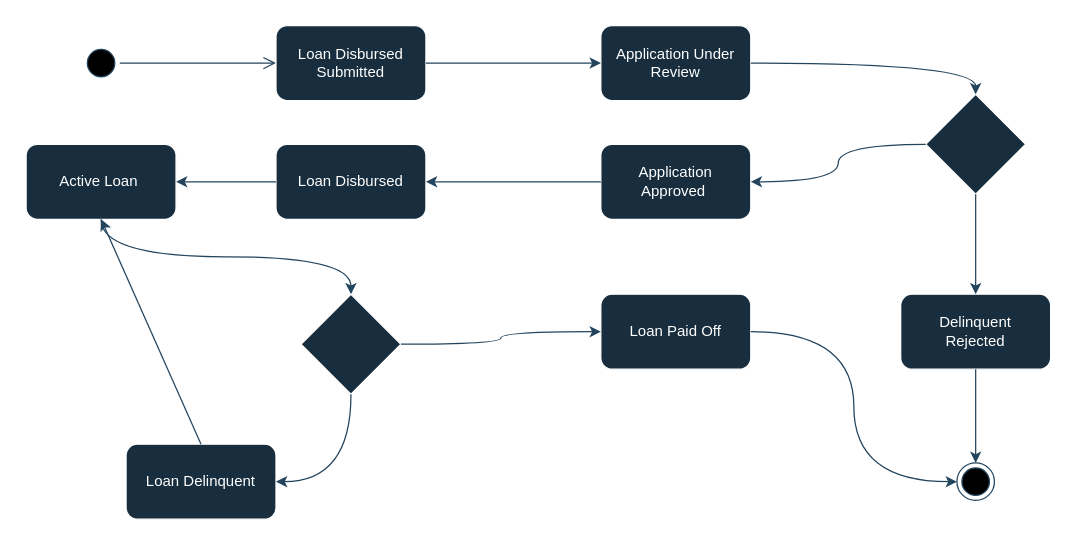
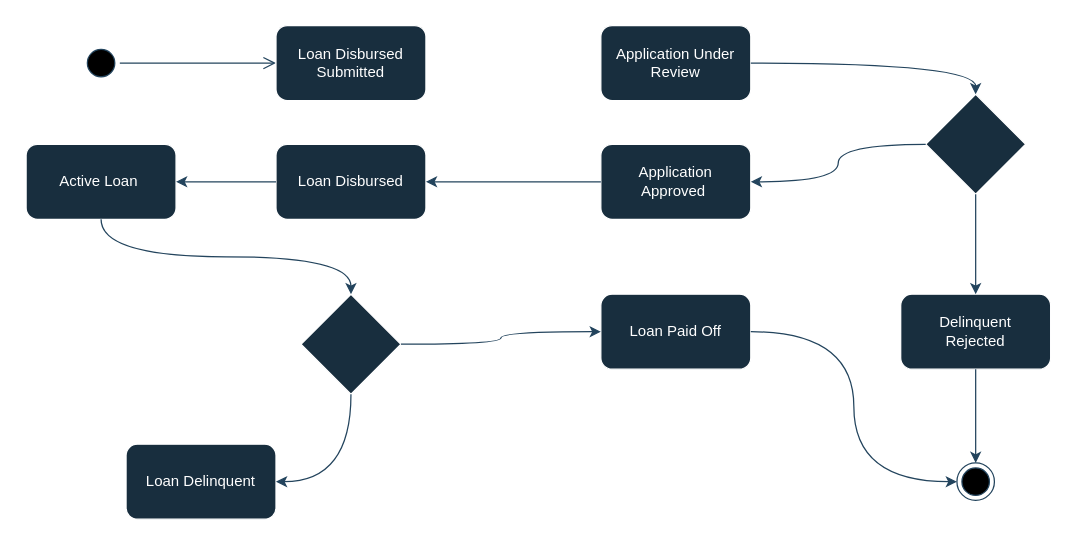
  <mxCell id="0" />
  <mxCell id="1" parent="0" />
  <mxCell id="2" value="" style="ellipse;html=1;shape=startState;fillColor=#000000;strokeColor=#23445D;fontColor=#FFFFFF;" vertex="1" parent="1"><mxGeometry x="65" y="35" width="30" height="30" as="geometry" /></mxCell>
  <mxCell id="3" value="" style="edgeStyle=orthogonalEdgeStyle;html=1;verticalAlign=bottom;endArrow=open;endSize=8;strokeColor=#23445D;rounded=0;entryX=0;entryY=0.5;entryDx=0;entryDy=0;fillColor=#007FFF;" edge="1" source="2" parent="1" target="4"><mxGeometry relative="1" as="geometry"><mxPoint x="115" y="145" as="targetPoint" /></mxGeometry></mxCell>
  <mxCell id="4" value="Loan Disbursed&lt;br/&gt;Submitted" style="rounded=1;whiteSpace=wrap;html=1;strokeColor=#FFFFFF;fontColor=#FFFFFF;fillColor=#182E3E;" vertex="1" parent="1"><mxGeometry x="220" y="20" width="120" height="60" as="geometry" /></mxCell>
  <mxCell id="5" value="Application&lt;br/&gt;Approved&amp;nbsp;" style="rounded=1;whiteSpace=wrap;html=1;strokeColor=#FFFFFF;fontColor=#FFFFFF;fillColor=#182E3E;" vertex="1" parent="1"><mxGeometry x="480" y="115" width="120" height="60" as="geometry" /></mxCell>
  <mxCell id="6" value="Application Under&lt;br/&gt;Review" style="rounded=1;whiteSpace=wrap;html=1;strokeColor=#FFFFFF;fontColor=#FFFFFF;fillColor=#182E3E;" vertex="1" parent="1"><mxGeometry x="480" y="20" width="120" height="60" as="geometry" /></mxCell>
  <mxCell id="7" value="" style="rhombus;whiteSpace=wrap;html=1;strokeColor=#FFFFFF;fontColor=#FFFFFF;fillColor=#182E3E;" vertex="1" parent="1"><mxGeometry x="740" y="75" width="80" height="80" as="geometry" /></mxCell>
  <mxCell id="8" value="Loan Disbursed" style="rounded=1;whiteSpace=wrap;html=1;strokeColor=#FFFFFF;fontColor=#FFFFFF;fillColor=#182E3E;" vertex="1" parent="1"><mxGeometry x="220" y="115" width="120" height="60" as="geometry" /></mxCell>
  <mxCell id="9" value="Active Loan&amp;nbsp;" style="rounded=1;whiteSpace=wrap;html=1;strokeColor=#FFFFFF;fontColor=#FFFFFF;fillColor=#182E3E;" vertex="1" parent="1"><mxGeometry x="20" y="115" width="120" height="60" as="geometry" /></mxCell>
  <mxCell id="10" value="Loan Paid Off" style="rounded=1;whiteSpace=wrap;html=1;strokeColor=#FFFFFF;fontColor=#FFFFFF;fillColor=#182E3E;" vertex="1" parent="1"><mxGeometry x="480" y="235" width="120" height="60" as="geometry" /></mxCell>
  <mxCell id="11" value="Delinquent&lt;br/&gt;Rejected" style="rounded=1;whiteSpace=wrap;html=1;strokeColor=#FFFFFF;fontColor=#FFFFFF;fillColor=#182E3E;" vertex="1" parent="1"><mxGeometry x="720" y="235" width="120" height="60" as="geometry" /></mxCell>
  <mxCell id="12" value="Loan Delinquent" style="rounded=1;whiteSpace=wrap;html=1;strokeColor=#FFFFFF;fontColor=#FFFFFF;fillColor=#182E3E;" vertex="1" parent="1"><mxGeometry x="100" y="355" width="120" height="60" as="geometry" /></mxCell>
  <mxCell id="13" value="" style="rhombus;whiteSpace=wrap;html=1;strokeColor=#FFFFFF;fontColor=#FFFFFF;fillColor=#182E3E;" vertex="1" parent="1"><mxGeometry x="240" y="235" width="80" height="80" as="geometry" /></mxCell>
  <mxCell id="14" value="" style="ellipse;html=1;shape=endState;fillColor=#000000;strokeColor=#23445D;fontColor=#FFFFFF;" vertex="1" parent="1"><mxGeometry x="765" y="370" width="30" height="30" as="geometry" /></mxCell>
- <mxCell id="15" value="" style="endArrow=classic;html=1;rounded=0;strokeColor=#23445D;exitX=1;exitY=0.5;exitDx=0;exitDy=0;entryX=0;entryY=0.5;entryDx=0;entryDy=0;" edge="1" parent="1" source="4" target="6"><mxGeometry width="50" height="50" relative="1" as="geometry"><mxPoint x="490" y="245" as="sourcePoint" /><mxPoint x="540" y="195" as="targetPoint" /></mxGeometry></mxCell>
  <mxCell id="16" value="" style="endArrow=classic;html=1;rounded=0;strokeColor=#23445D;exitX=1;exitY=0.5;exitDx=0;exitDy=0;entryX=0.5;entryY=0;entryDx=0;entryDy=0;edgeStyle=orthogonalEdgeStyle;curved=1;" edge="1" parent="1" source="6" target="7"><mxGeometry width="50" height="50" relative="1" as="geometry"><mxPoint x="625" y="49.5" as="sourcePoint" /><mxPoint x="765" y="49.5" as="targetPoint" /></mxGeometry></mxCell>
  <mxCell id="17" value="" style="endArrow=classic;html=1;rounded=0;strokeColor=#23445D;exitX=0;exitY=0.5;exitDx=0;exitDy=0;entryX=1;entryY=0.5;entryDx=0;entryDy=0;edgeStyle=orthogonalEdgeStyle;curved=1;" edge="1" parent="1" source="7" target="5"><mxGeometry width="50" height="50" relative="1" as="geometry"><mxPoint x="360" y="70" as="sourcePoint" /><mxPoint x="500" y="70" as="targetPoint" /></mxGeometry></mxCell>
  <mxCell id="18" value="" style="endArrow=classic;html=1;rounded=0;strokeColor=#23445D;exitX=0.5;exitY=1;exitDx=0;exitDy=0;entryX=0.5;entryY=0;entryDx=0;entryDy=0;" edge="1" parent="1" source="7" target="11"><mxGeometry width="50" height="50" relative="1" as="geometry"><mxPoint x="370" y="80" as="sourcePoint" /><mxPoint x="510" y="80" as="targetPoint" /></mxGeometry></mxCell>
  <mxCell id="19" value="" style="endArrow=classic;html=1;rounded=0;strokeColor=#23445D;exitX=0;exitY=0.5;exitDx=0;exitDy=0;entryX=1;entryY=0.5;entryDx=0;entryDy=0;" edge="1" parent="1" source="5" target="8"><mxGeometry width="50" height="50" relative="1" as="geometry"><mxPoint x="380" y="90" as="sourcePoint" /><mxPoint x="520" y="90" as="targetPoint" /></mxGeometry></mxCell>
  <mxCell id="20" value="" style="endArrow=classic;html=1;rounded=0;strokeColor=#23445D;exitX=0;exitY=0.5;exitDx=0;exitDy=0;entryX=1;entryY=0.5;entryDx=0;entryDy=0;" edge="1" parent="1" source="8" target="9"><mxGeometry width="50" height="50" relative="1" as="geometry"><mxPoint x="390" y="100" as="sourcePoint" /><mxPoint x="530" y="100" as="targetPoint" /></mxGeometry></mxCell>
- <mxCell id="21" value="" style="endArrow=classic;html=1;rounded=0;strokeColor=#23445D;exitX=0.5;exitY=0;exitDx=0;exitDy=0;entryX=0.5;entryY=1;entryDx=0;entryDy=0;" edge="1" parent="1" source="12" target="9"><mxGeometry width="50" height="50" relative="1" as="geometry"><mxPoint x="540" y="110" as="sourcePoint" /><mxPoint x="400" y="110" as="targetPoint" /></mxGeometry></mxCell>
  <mxCell id="22" value="" style="endArrow=classic;html=1;rounded=0;strokeColor=#23445D;exitX=0.5;exitY=1;exitDx=0;exitDy=0;entryX=0.5;entryY=0;entryDx=0;entryDy=0;edgeStyle=orthogonalEdgeStyle;curved=1;" edge="1" parent="1" source="9" target="13"><mxGeometry width="50" height="50" relative="1" as="geometry"><mxPoint x="410" y="120" as="sourcePoint" /><mxPoint x="550" y="120" as="targetPoint" /></mxGeometry></mxCell>
  <mxCell id="23" value="" style="endArrow=classic;html=1;rounded=0;strokeColor=#23445D;exitX=1;exitY=0.5;exitDx=0;exitDy=0;entryX=0;entryY=0.5;entryDx=0;entryDy=0;edgeStyle=orthogonalEdgeStyle;curved=1;" edge="1" parent="1" source="13" target="10"><mxGeometry width="50" height="50" relative="1" as="geometry"><mxPoint x="400" y="400" as="sourcePoint" /><mxPoint x="400" y="220" as="targetPoint" /></mxGeometry></mxCell>
  <mxCell id="24" value="" style="endArrow=classic;html=1;rounded=0;strokeColor=#23445D;exitX=1;exitY=0.5;exitDx=0;exitDy=0;entryX=0;entryY=0.5;entryDx=0;entryDy=0;edgeStyle=orthogonalEdgeStyle;curved=1;" edge="1" parent="1" source="10" target="14"><mxGeometry width="50" height="50" relative="1" as="geometry"><mxPoint x="410" y="410" as="sourcePoint" /><mxPoint x="410" y="230" as="targetPoint" /></mxGeometry></mxCell>
  <mxCell id="25" value="" style="endArrow=classic;html=1;rounded=0;strokeColor=#23445D;exitX=0.5;exitY=1;exitDx=0;exitDy=0;entryX=1;entryY=0.5;entryDx=0;entryDy=0;edgeStyle=orthogonalEdgeStyle;curved=1;" edge="1" parent="1" source="13" target="12"><mxGeometry width="50" height="50" relative="1" as="geometry"><mxPoint x="420" y="420" as="sourcePoint" /><mxPoint x="420" y="240" as="targetPoint" /></mxGeometry></mxCell>
  <mxCell id="26" value="" style="endArrow=classic;html=1;rounded=0;strokeColor=#23445D;exitX=0.5;exitY=1;exitDx=0;exitDy=0;entryX=0.5;entryY=0;entryDx=0;entryDy=0;" edge="1" parent="1" source="11" target="14"><mxGeometry width="50" height="50" relative="1" as="geometry"><mxPoint x="430" y="430" as="sourcePoint" /><mxPoint x="430" y="250" as="targetPoint" /></mxGeometry></mxCell>
  <mxCell id="27" value="Submits&lt;br&gt;application&lt;div&gt;&lt;br&gt;&lt;/div&gt;" style="text;strokeColor=none;align=center;fillColor=none;html=1;verticalAlign=middle;whiteSpace=wrap;rounded=0;fontColor=#FFFFFF;" vertex="1" parent="1"><mxGeometry x="120" y="55" width="60" height="30" as="geometry" /></mxCell>
